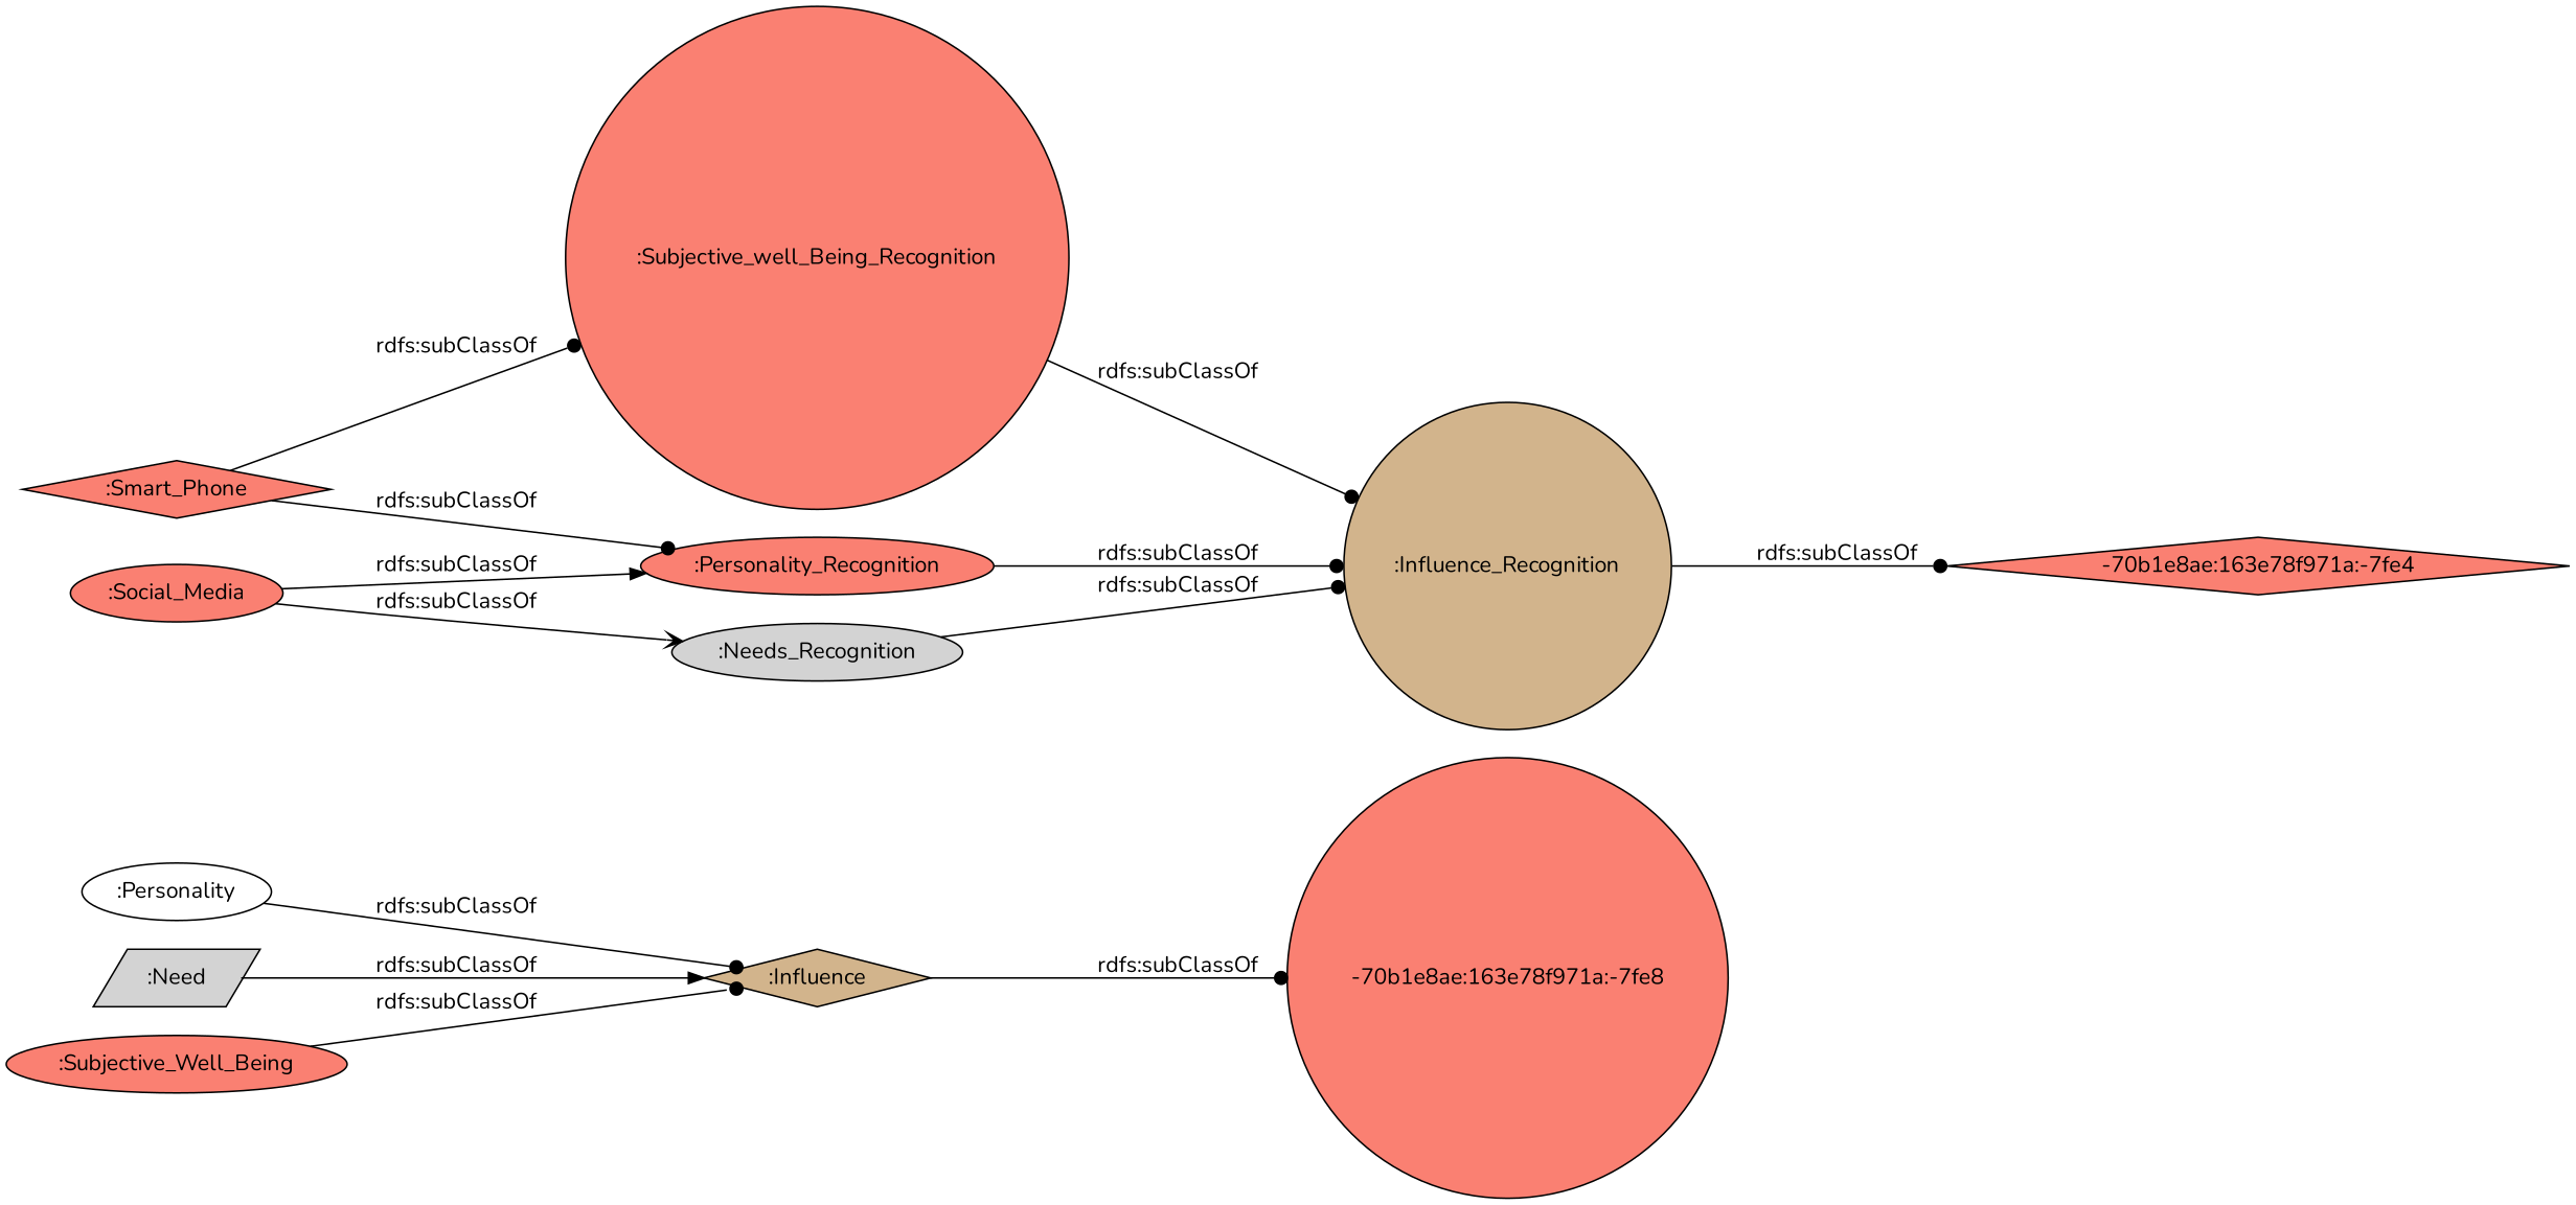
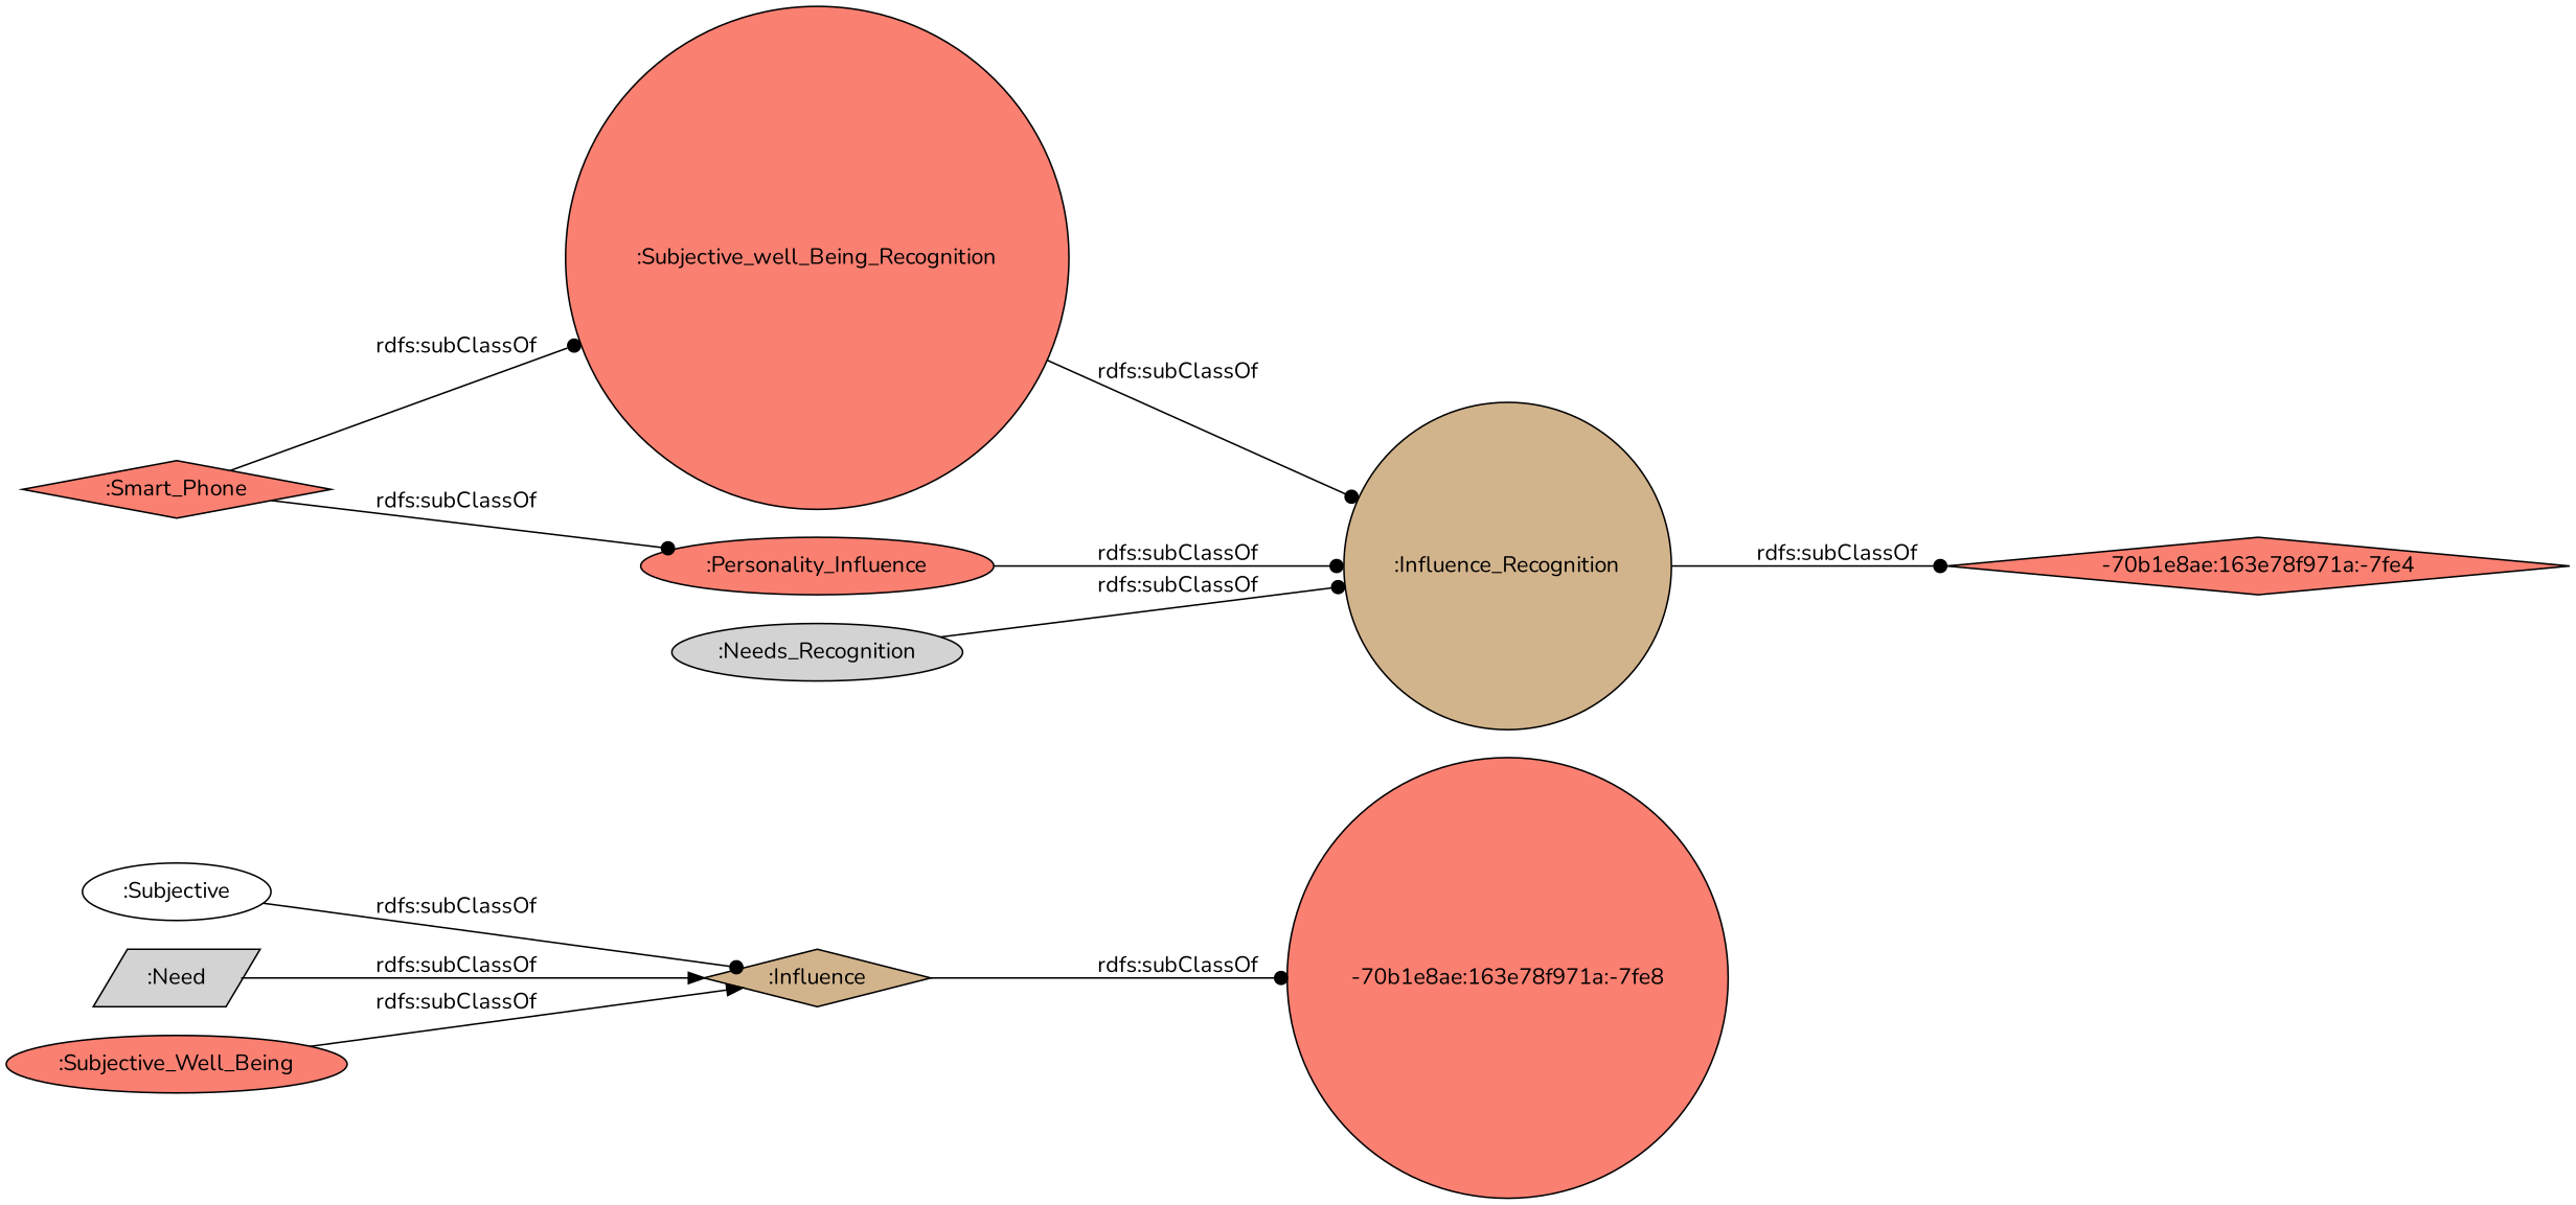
  digraph {
    fontname=Nunito
    rankdir=LR
    node [color=black fillcolor=salmon fontname=Nunito shape=ellipse style=filled]
    edge [arrowhead=dot fontname=Nunito]
-   ":Personality" [fillcolor=white]
+   ":Personality" [fillcolor=white label=":Subjective"]
    ":Influence" [fillcolor=tan shape=diamond]
    "-70b1e8ae:163e78f971a:-7fe8" [shape=circle]
    ":Need" [fillcolor=lightgrey shape=parallelogram]
    ":Needs_Recognition" [fillcolor=lightgrey]
    ":Influence_Recognition" [fillcolor=tan shape=circle]
    "-70b1e8ae:163e78f971a:-7fe4" [shape=diamond]
    ":Subjective_Well_Being"
    ":Subjective_well_Being_Recognition" [shape=circle]
-   ":Personality_Recognition"
+   ":Personality_Recognition" [label=":Personality_Influence"]
    ":Smart_Phone" [shape=diamond]
-   ":Social_Media"
    ":Personality" -> ":Influence" [label="rdfs:subClassOf"]
    ":Influence" -> "-70b1e8ae:163e78f971a:-7fe8" [label="rdfs:subClassOf"]
    ":Need" -> ":Influence" [arrowhead=normal label="rdfs:subClassOf"]
    ":Needs_Recognition" -> ":Influence_Recognition" [label="rdfs:subClassOf"]
    ":Influence_Recognition" -> "-70b1e8ae:163e78f971a:-7fe4" [label="rdfs:subClassOf"]
-   ":Subjective_Well_Being" -> ":Influence" [label="rdfs:subClassOf"]
+   ":Subjective_Well_Being" -> ":Influence" [arrowhead=normal label="rdfs:subClassOf"]
    ":Subjective_well_Being_Recognition" -> ":Influence_Recognition" [label="rdfs:subClassOf"]
    ":Personality_Recognition" -> ":Influence_Recognition" [label="rdfs:subClassOf"]
    ":Smart_Phone" -> ":Subjective_well_Being_Recognition" [label="rdfs:subClassOf"]
    ":Smart_Phone" -> ":Personality_Recognition" [label="rdfs:subClassOf"]
-   ":Social_Media" -> ":Needs_Recognition" [arrowhead=vee label="rdfs:subClassOf"]
-   ":Social_Media" -> ":Personality_Recognition" [arrowhead=normal label="rdfs:subClassOf"]
  }
